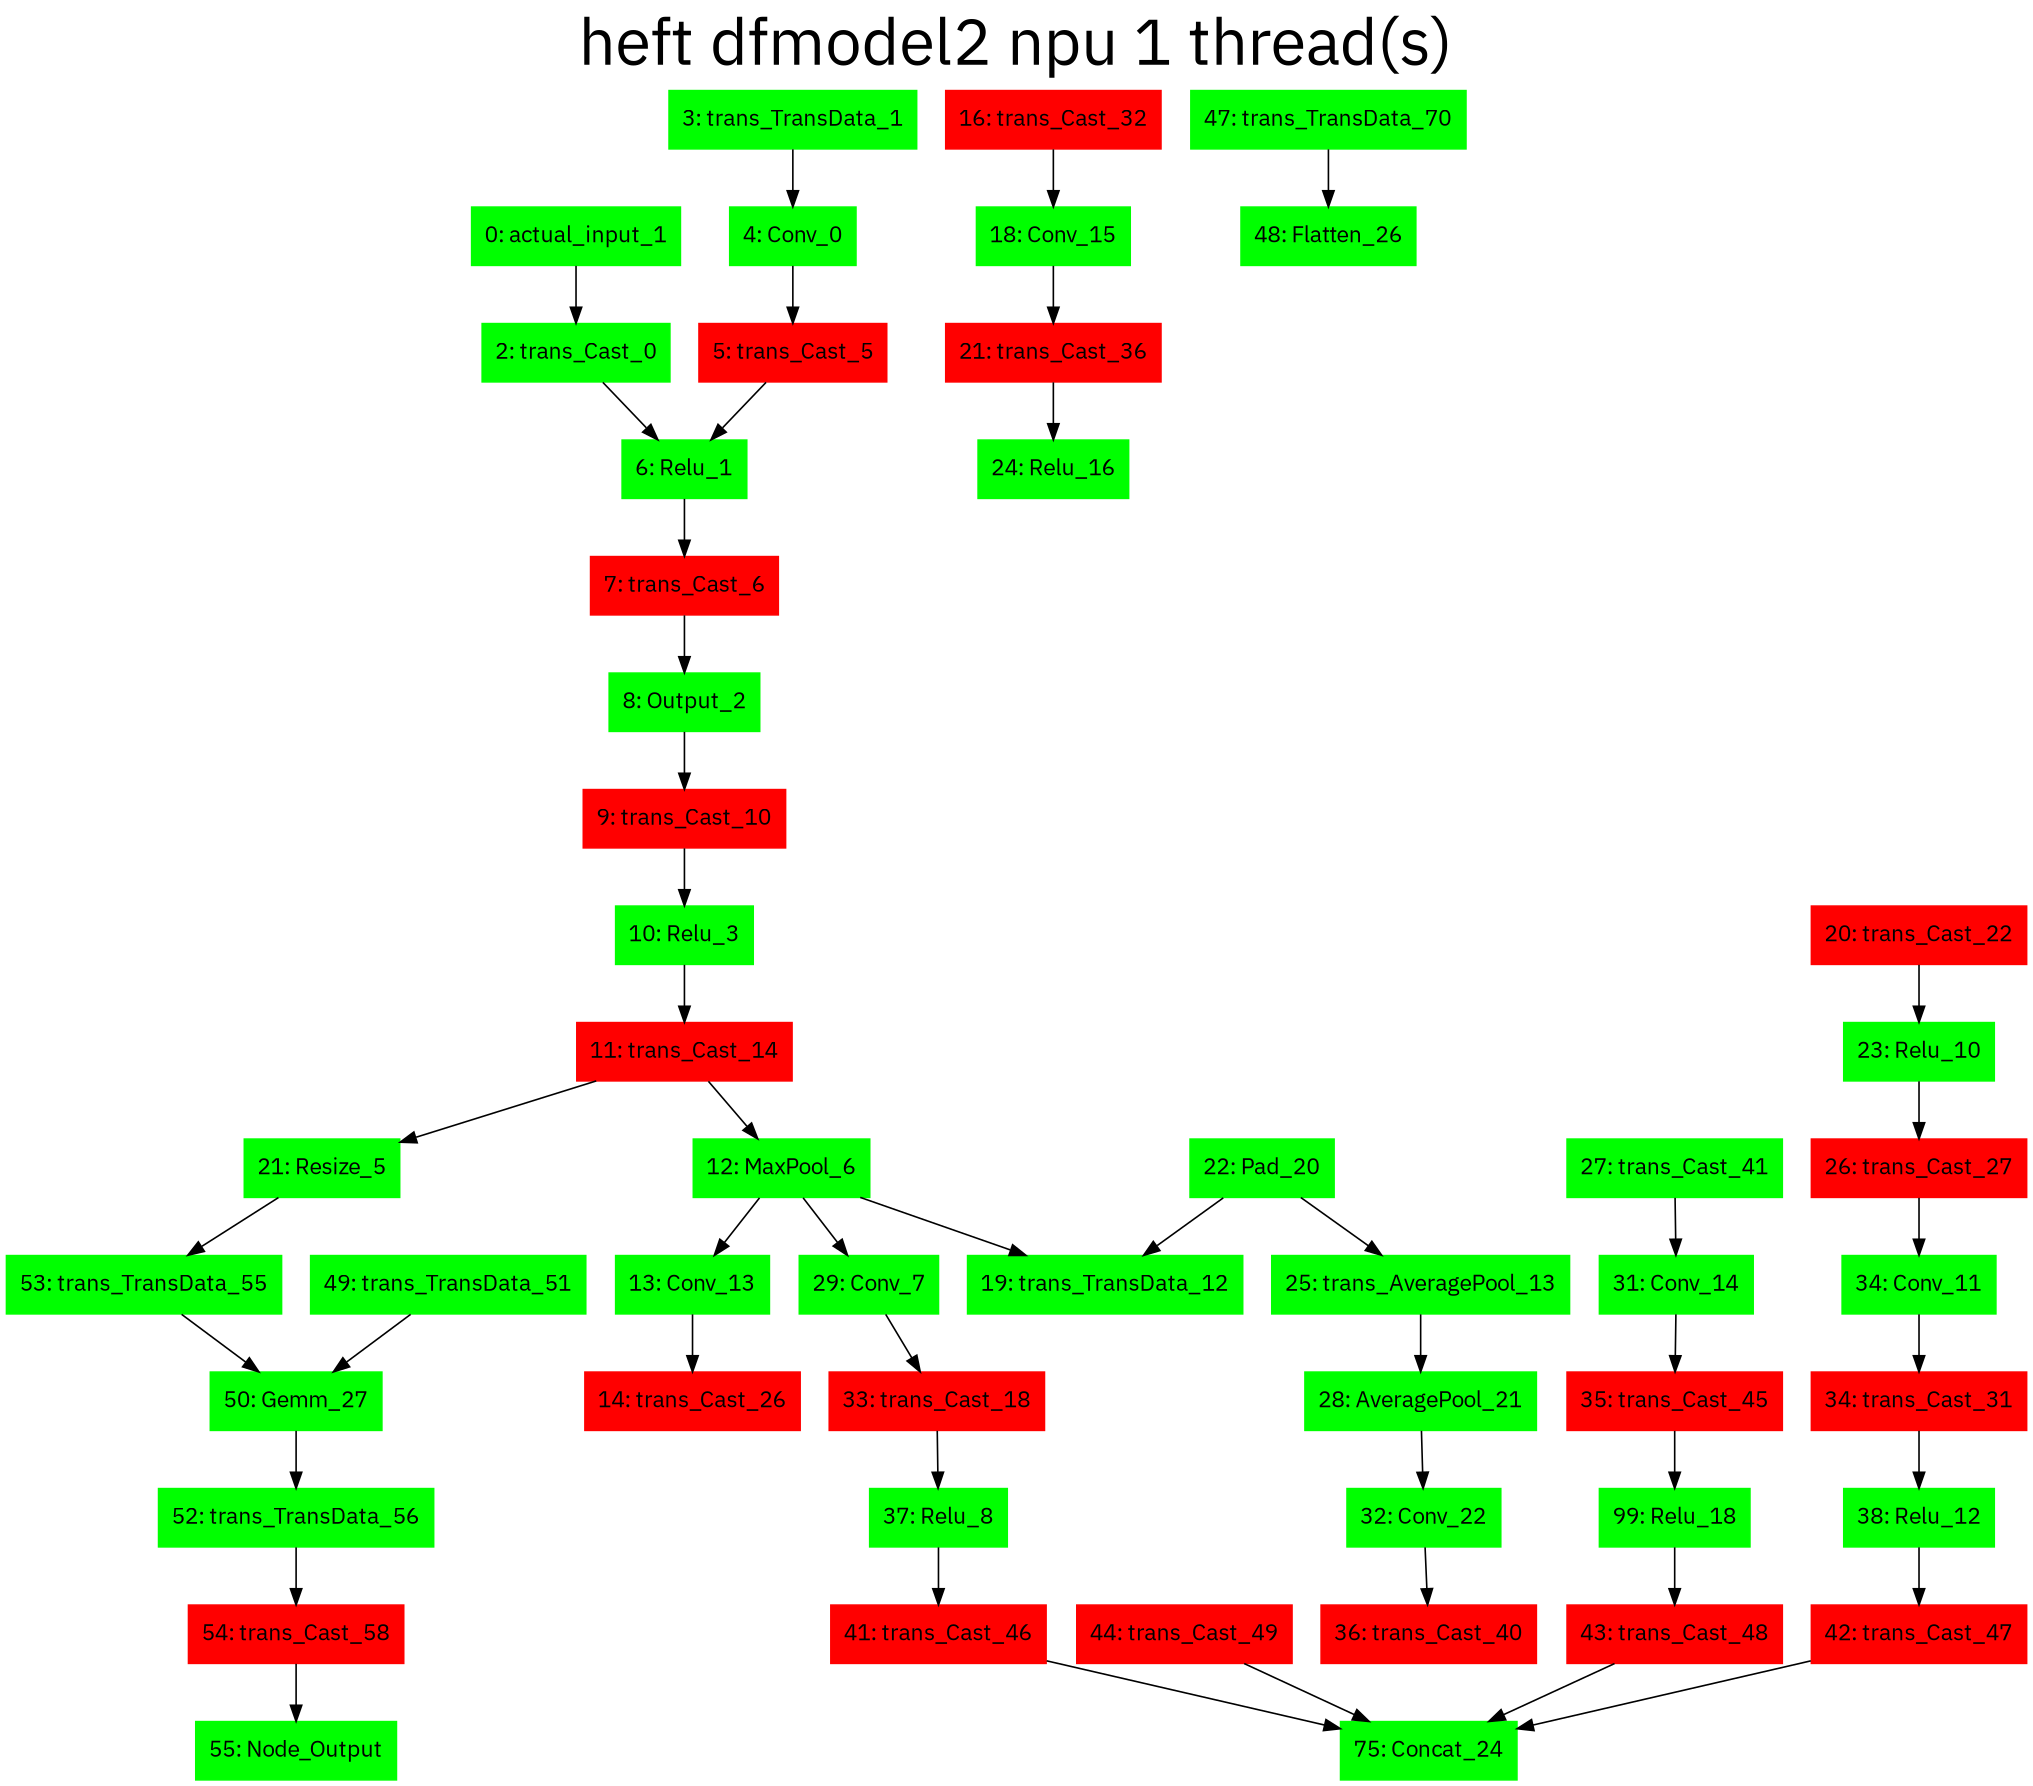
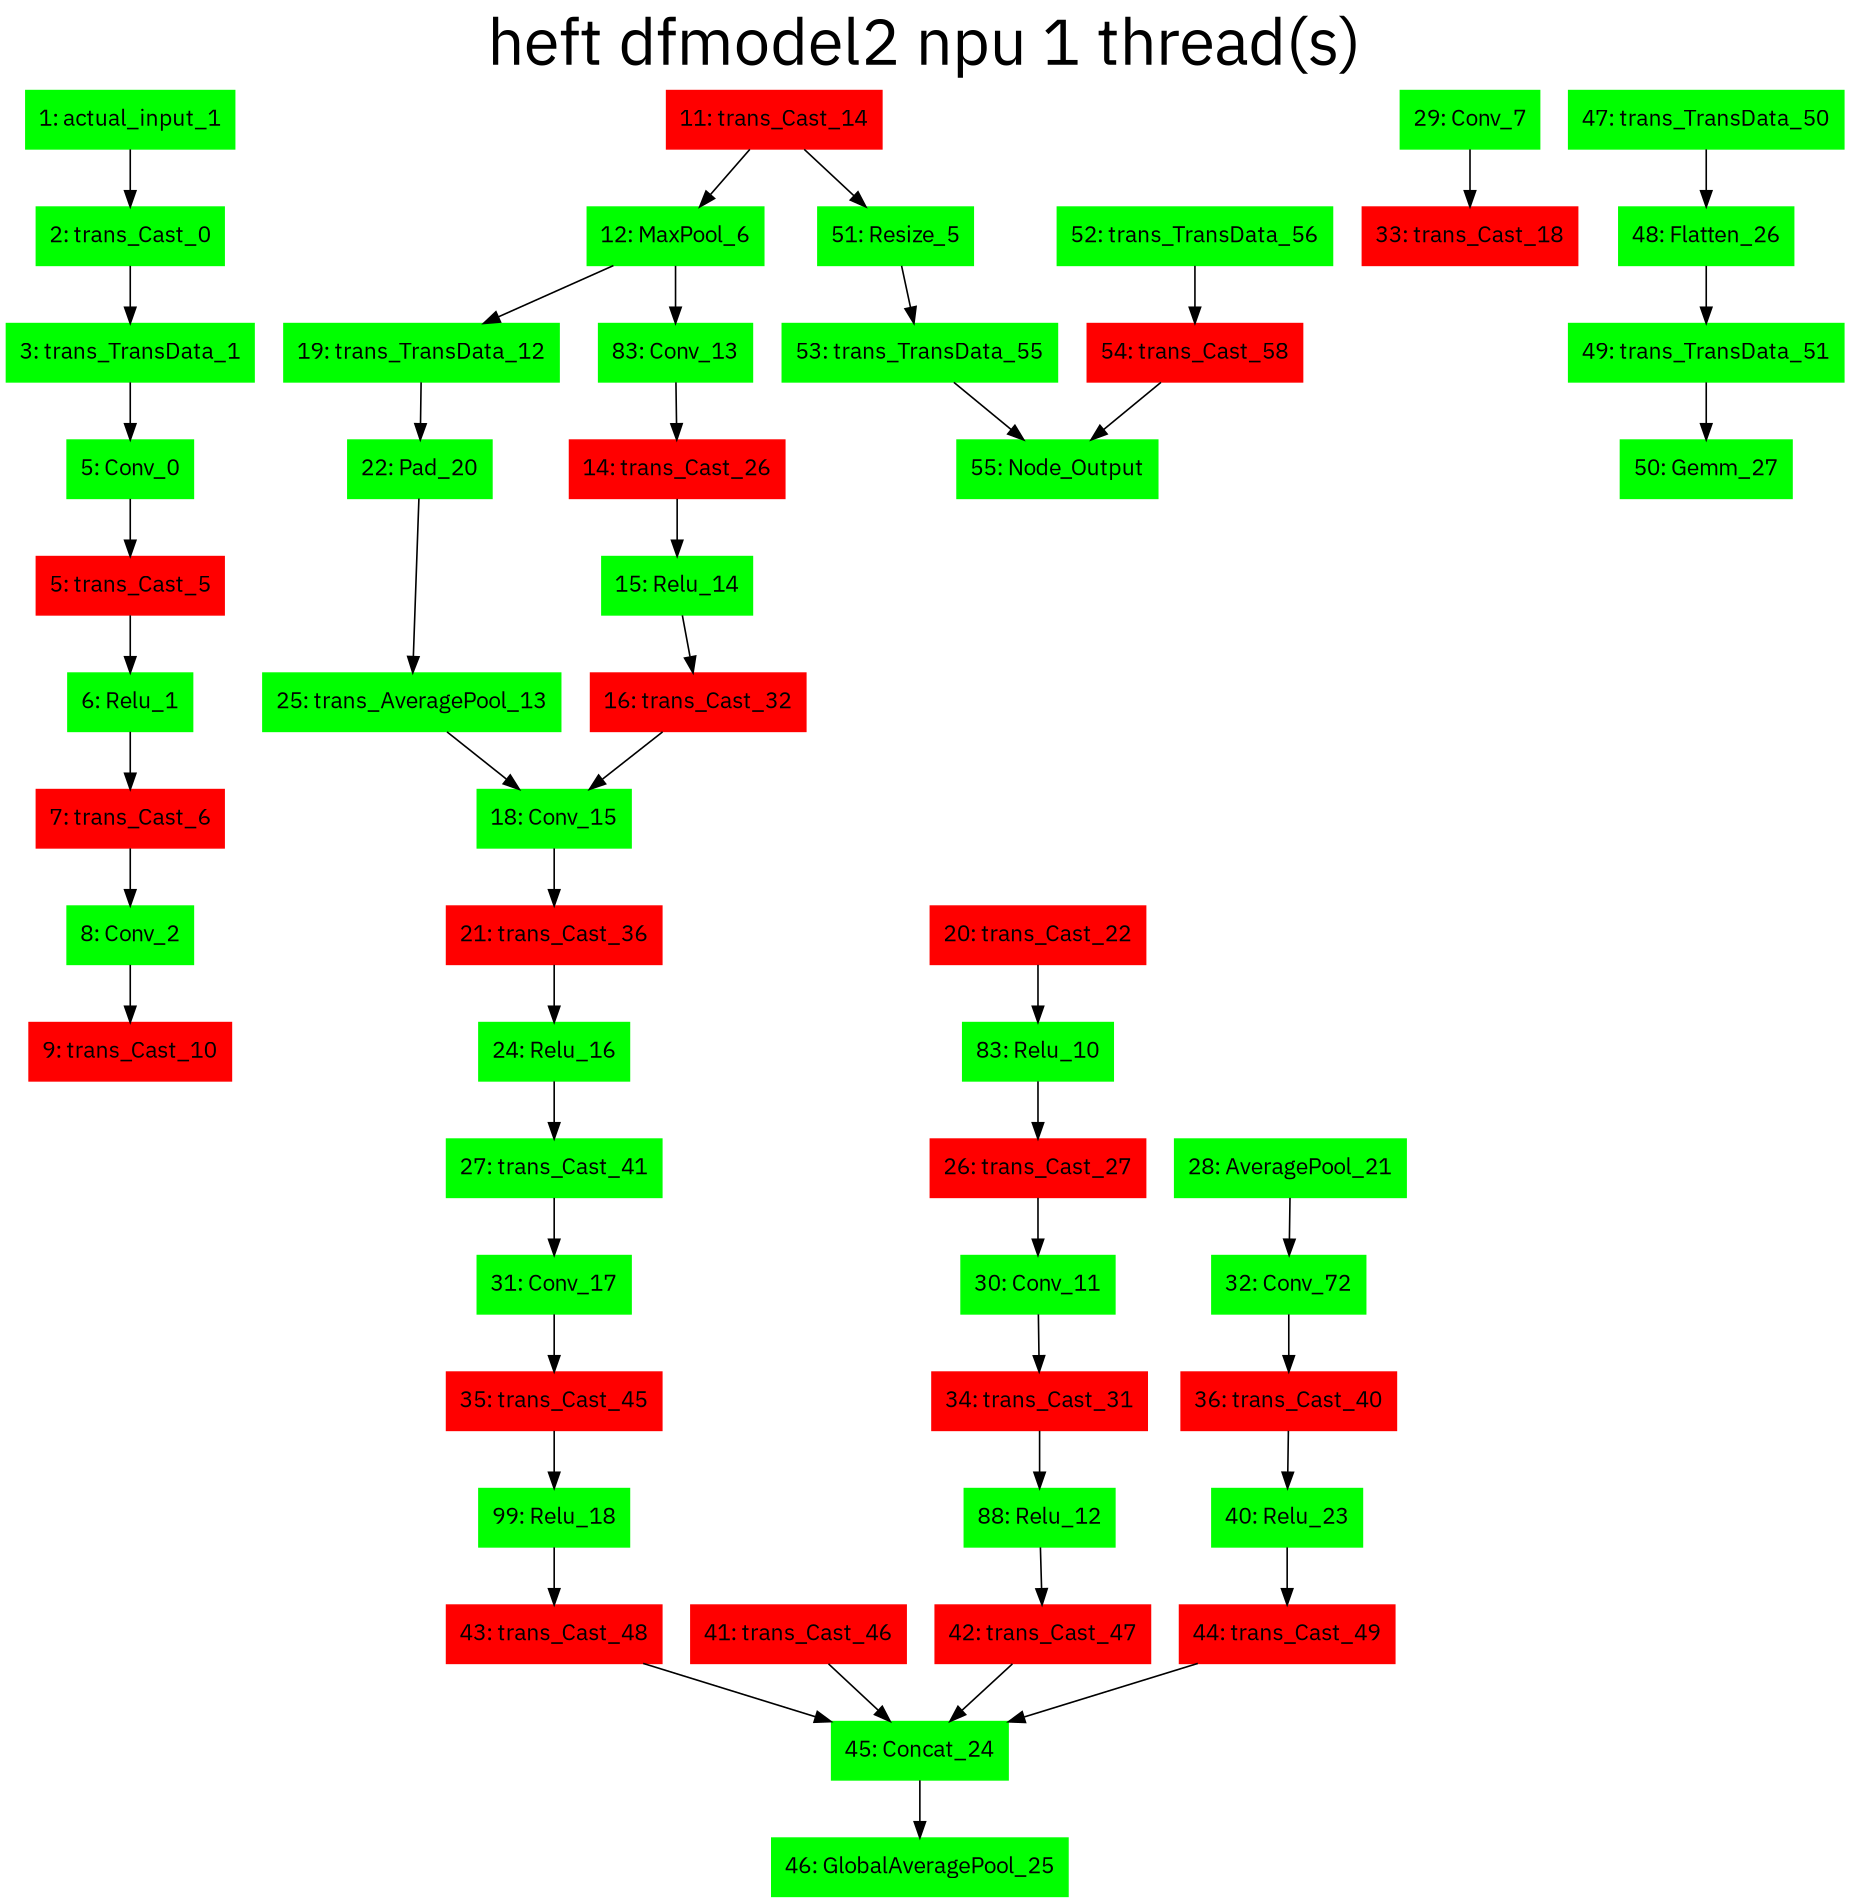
  digraph {
    fontcolor=black
    fontname="IBM Plex Sans"
    fontsize=40
    label="heft dfmodel2 npu 1 thread(s)"
    labelloc=t
    node [color=green fontname="IBM Plex Sans" shape=box style=filled]
    edge [fontname="IBM Plex Sans"]
-   "1: actual_input_1" [label="0: actual_input_1"]
+   "1: actual_input_1"
    "2: trans_Cast_0"
    "3: trans_TransData_1"
-   "4: Conv_0"
+   "4: Conv_0" [label="5: Conv_0"]
    "5: trans_Cast_5" [color=red]
    "6: Relu_1"
    "7: trans_Cast_6" [color=red]
-   "8: Conv_2" [label="8: Output_2"]
+   "8: Conv_2"
    "9: trans_Cast_10" [color=red]
-   "10: Relu_3"
    "11: trans_Cast_14" [color=red]
-   "51: Resize_5" [label="21: Resize_5"]
+   "51: Resize_5"
    "12: MaxPool_6"
    "53: trans_TransData_55"
-   "13: Conv_13"
+   "13: Conv_13" [label="83: Conv_13"]
    "29: Conv_7"
    "19: trans_TransData_12"
    "55: Node_Output"
    "14: trans_Cast_26" [color=red]
    "33: trans_Cast_18" [color=red]
    "22: Pad_20"
    "20: trans_Cast_22" [color=red]
-   "23: Relu_10"
-   "37: Relu_8"
+   "23: Relu_10" [label="83: Relu_10"]
+   "15: Relu_14"
    n26 [label="25: trans_AveragePool_13"]
    "41: trans_Cast_46" [color=red]
-   "45: Concat_24" [label="75: Concat_24"]
+   "45: Concat_24"
+   "46: GlobalAveragePool_25"
    "26: trans_Cast_27" [color=red]
-   "30: Conv_11" [label="34: Conv_11"]
+   "30: Conv_11"
    "34: trans_Cast_31" [color=red]
-   "38: Relu_12"
+   "38: Relu_12" [label="88: Relu_12"]
    "42: trans_Cast_47" [color=red]
    "16: trans_Cast_32" [color=red]
    "18: Conv_15"
    "21: trans_Cast_36" [color=red]
    "24: Relu_16"
    "27: trans_Cast_41"
-   "31: Conv_17" [label="31: Conv_14"]
+   "31: Conv_17"
    "35: trans_Cast_45" [color=red]
    n42 [label="99: Relu_18"]
    "43: trans_Cast_48" [color=red]
    "28: AveragePool_21"
-   "32: Conv_22"
+   "32: Conv_22" [label="32: Conv_72"]
    "36: trans_Cast_40" [color=red]
+   "40: Relu_23"
    "44: trans_Cast_49" [color=red]
-   "47: trans_TransData_50" [label="47: trans_TransData_70"]
+   "47: trans_TransData_50"
    "48: Flatten_26"
    "49: trans_TransData_51"
    "50: Gemm_27"
    "52: trans_TransData_56"
    "54: trans_Cast_58" [color=red]
    "1: actual_input_1" -> "2: trans_Cast_0"
-   "2: trans_Cast_0" -> "6: Relu_1"
+   "2: trans_Cast_0" -> "3: trans_TransData_1"
    "3: trans_TransData_1" -> "4: Conv_0"
    "4: Conv_0" -> "5: trans_Cast_5"
    "5: trans_Cast_5" -> "6: Relu_1"
    "6: Relu_1" -> "7: trans_Cast_6"
    "7: trans_Cast_6" -> "8: Conv_2"
    "8: Conv_2" -> "9: trans_Cast_10"
-   "9: trans_Cast_10" -> "10: Relu_3"
-   "10: Relu_3" -> "11: trans_Cast_14"
    "11: trans_Cast_14" -> "51: Resize_5"
    "11: trans_Cast_14" -> "12: MaxPool_6"
    "51: Resize_5" -> "53: trans_TransData_55"
    "12: MaxPool_6" -> "13: Conv_13"
-   "12: MaxPool_6" -> "29: Conv_7"
    "12: MaxPool_6" -> "19: trans_TransData_12"
-   "53: trans_TransData_55" -> "50: Gemm_27"
+   "53: trans_TransData_55" -> "55: Node_Output"
    "13: Conv_13" -> "14: trans_Cast_26"
    "29: Conv_7" -> "33: trans_Cast_18"
-   "22: Pad_20" -> "19: trans_TransData_12"
-   "33: trans_Cast_18" -> "37: Relu_8"
+   "19: trans_TransData_12" -> "22: Pad_20"
+   "14: trans_Cast_26" -> "15: Relu_14"
    "22: Pad_20" -> n26
    "20: trans_Cast_22" -> "23: Relu_10"
    "23: Relu_10" -> "26: trans_Cast_27"
-   "37: Relu_8" -> "41: trans_Cast_46"
-   n26 -> "28: AveragePool_21"
+   "15: Relu_14" -> "16: trans_Cast_32"
+   n26 -> "18: Conv_15"
    "41: trans_Cast_46" -> "45: Concat_24"
+   "45: Concat_24" -> "46: GlobalAveragePool_25"
    "26: trans_Cast_27" -> "30: Conv_11"
    "30: Conv_11" -> "34: trans_Cast_31"
    "34: trans_Cast_31" -> "38: Relu_12"
    "38: Relu_12" -> "42: trans_Cast_47"
    "42: trans_Cast_47" -> "45: Concat_24"
    "16: trans_Cast_32" -> "18: Conv_15"
    "18: Conv_15" -> "21: trans_Cast_36"
    "21: trans_Cast_36" -> "24: Relu_16"
+   "24: Relu_16" -> "27: trans_Cast_41"
    "27: trans_Cast_41" -> "31: Conv_17"
    "31: Conv_17" -> "35: trans_Cast_45"
    "35: trans_Cast_45" -> n42
    n42 -> "43: trans_Cast_48"
    "43: trans_Cast_48" -> "45: Concat_24"
    "28: AveragePool_21" -> "32: Conv_22"
    "32: Conv_22" -> "36: trans_Cast_40"
+   "36: trans_Cast_40" -> "40: Relu_23"
+   "40: Relu_23" -> "44: trans_Cast_49"
    "44: trans_Cast_49" -> "45: Concat_24"
    "47: trans_TransData_50" -> "48: Flatten_26"
+   "48: Flatten_26" -> "49: trans_TransData_51"
    "49: trans_TransData_51" -> "50: Gemm_27"
-   "50: Gemm_27" -> "52: trans_TransData_56"
    "52: trans_TransData_56" -> "54: trans_Cast_58"
    "54: trans_Cast_58" -> "55: Node_Output"
  }
